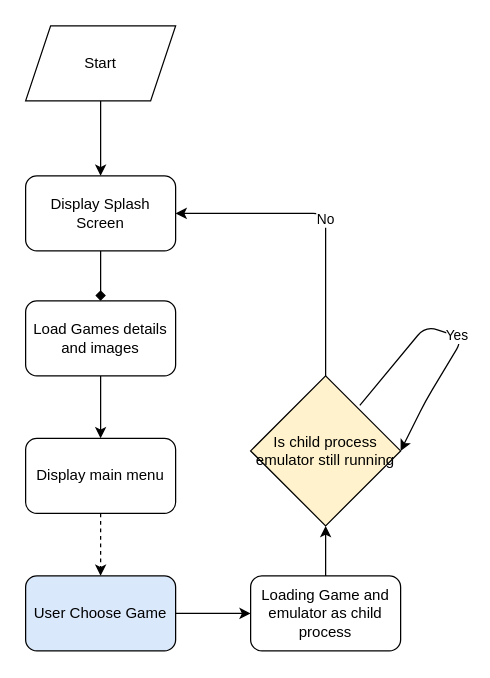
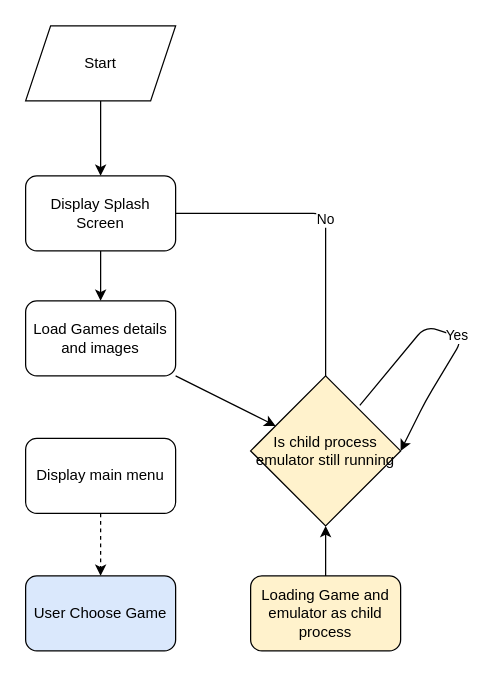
  <mxCell id="0" />
  <mxCell id="1" parent="0" />
  <mxCell id="2" style="edgeStyle=none;html=1;exitX=0.5;exitY=1;exitDx=0;exitDy=0;entryX=0.5;entryY=0;entryDx=0;entryDy=0;" edge="1" parent="1" source="3" target="5"><mxGeometry relative="1" as="geometry" /></mxCell>
  <mxCell id="3" value="Start" style="shape=parallelogram;perimeter=parallelogramPerimeter;whiteSpace=wrap;html=1;fixedSize=1;" vertex="1" parent="1"><mxGeometry x="20" y="20" width="120" height="60" as="geometry" /></mxCell>
- <mxCell id="4" style="edgeStyle=none;html=1;entryX=0.5;entryY=0;entryDx=0;entryDy=0;endArrow=diamond;" edge="1" parent="1" source="5" target="7"><mxGeometry relative="1" as="geometry" /></mxCell>
+ <mxCell id="4" style="edgeStyle=none;html=1;entryX=0.5;entryY=0;entryDx=0;entryDy=0;" edge="1" parent="1" source="5" target="7"><mxGeometry relative="1" as="geometry" /></mxCell>
  <mxCell id="5" value="Display Splash Screen" style="rounded=1;whiteSpace=wrap;html=1;" vertex="1" parent="1"><mxGeometry x="20" y="140" width="120" height="60" as="geometry" /></mxCell>
- <mxCell id="6" style="edgeStyle=none;html=1;" edge="1" parent="1" source="7" target="9"><mxGeometry relative="1" as="geometry" /></mxCell>
+ <mxCell id="6" style="edgeStyle=none;html=1;" edge="1" parent="1" source="7" target="17"><mxGeometry relative="1" as="geometry" /></mxCell>
  <mxCell id="7" value="Load Games details and images" style="rounded=1;whiteSpace=wrap;html=1;" vertex="1" parent="1"><mxGeometry x="20" y="240" width="120" height="60" as="geometry" /></mxCell>
  <mxCell id="8" style="edgeStyle=none;html=1;entryX=0.5;entryY=0;entryDx=0;entryDy=0;dashed=1;" edge="1" parent="1" source="9" target="11"><mxGeometry relative="1" as="geometry" /></mxCell>
  <mxCell id="9" value="Display main menu" style="rounded=1;whiteSpace=wrap;html=1;" vertex="1" parent="1"><mxGeometry x="20" y="350" width="120" height="60" as="geometry" /></mxCell>
- <mxCell id="10" style="edgeStyle=none;html=1;entryX=0;entryY=0.5;entryDx=0;entryDy=0;" edge="1" parent="1" source="11" target="13"><mxGeometry relative="1" as="geometry" /></mxCell>
  <mxCell id="11" value="User Choose Game" style="rounded=1;whiteSpace=wrap;html=1;fillColor=#dae8fc;" vertex="1" parent="1"><mxGeometry x="20" y="460" width="120" height="60" as="geometry" /></mxCell>
  <mxCell id="12" style="edgeStyle=none;html=1;entryX=0.5;entryY=1;entryDx=0;entryDy=0;" edge="1" parent="1" source="13" target="17"><mxGeometry relative="1" as="geometry"><mxPoint x="260" y="430" as="targetPoint" /></mxGeometry></mxCell>
- <mxCell id="13" value="Loading Game and emulator as child process" style="rounded=1;whiteSpace=wrap;html=1;" vertex="1" parent="1"><mxGeometry x="200" y="460" width="120" height="60" as="geometry" /></mxCell>
+ <mxCell id="13" value="Loading Game and emulator as child process" style="rounded=1;whiteSpace=wrap;html=1;fillColor=#fff2cc;" vertex="1" parent="1"><mxGeometry x="200" y="460" width="120" height="60" as="geometry" /></mxCell>
  <mxCell id="14" style="edgeStyle=none;html=1;" edge="1" parent="1" source="17"><mxGeometry relative="1" as="geometry"><mxPoint x="260" y="420" as="targetPoint" /></mxGeometry></mxCell>
- <mxCell id="15" value="No" style="edgeStyle=none;html=1;entryX=1;entryY=0.5;entryDx=0;entryDy=0;" edge="1" parent="1" source="17" target="5"><mxGeometry relative="1" as="geometry"><Array as="points"><mxPoint x="260" y="170" /></Array></mxGeometry></mxCell>
+ <mxCell id="15" value="No" style="edgeStyle=none;html=1;entryX=1;entryY=0.5;entryDx=0;entryDy=0;endArrow=none;" edge="1" parent="1" source="17" target="5"><mxGeometry relative="1" as="geometry"><Array as="points"><mxPoint x="260" y="170" /></Array></mxGeometry></mxCell>
  <mxCell id="16" value="Yes" style="edgeStyle=none;html=1;entryX=1;entryY=0.5;entryDx=0;entryDy=0;exitX=0.728;exitY=0.197;exitDx=0;exitDy=0;exitPerimeter=0;" edge="1" parent="1" source="17" target="17"><mxGeometry relative="1" as="geometry"><mxPoint x="290" y="220" as="targetPoint" /><Array as="points"><mxPoint x="340" y="260" /><mxPoint x="370" y="270" /><mxPoint x="340" y="320" /></Array></mxGeometry></mxCell>
  <mxCell id="17" value="Is child process emulator still running" style="rhombus;whiteSpace=wrap;html=1;fillColor=#fff2cc;" vertex="1" parent="1"><mxGeometry x="200" y="300" width="120" height="120" as="geometry" /></mxCell>
